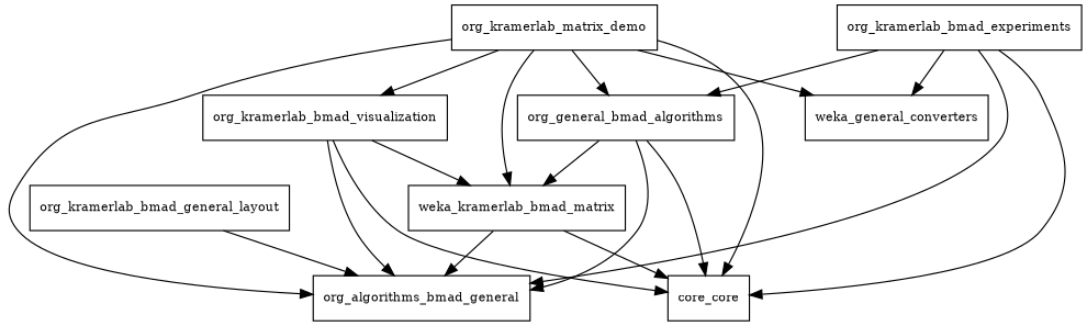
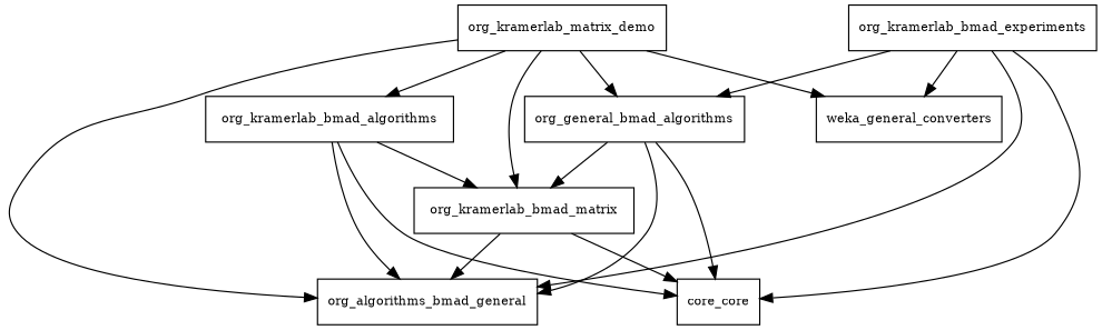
  digraph {
    node [fontsize=10.0 shape=box]
    n1 [label=org_general_bmad_algorithms]
    n2 [label=org_algorithms_bmad_general]
-   org_kramerlab_bmad_matrix [label=weka_kramerlab_bmad_matrix]
+   org_kramerlab_bmad_matrix
    n4 [label=core_core]
-   org_kramerlab_bmad_general_layout
    n6 [label=org_kramerlab_matrix_demo]
-   org_kramerlab_bmad_visualization
+   org_kramerlab_bmad_visualization [label=org_kramerlab_bmad_algorithms]
    n8 [label=weka_general_converters]
    org_kramerlab_bmad_experiments
    n1 -> n2
    n1 -> org_kramerlab_bmad_matrix
    n1 -> n4
    org_kramerlab_bmad_matrix -> n2
    org_kramerlab_bmad_matrix -> n4
-   org_kramerlab_bmad_general_layout -> n2
    n6 -> n1
    n6 -> n2
    n6 -> org_kramerlab_bmad_matrix
-   n6 -> n4
    n6 -> org_kramerlab_bmad_visualization
    n6 -> n8
    org_kramerlab_bmad_visualization -> n2
    org_kramerlab_bmad_visualization -> org_kramerlab_bmad_matrix
    org_kramerlab_bmad_visualization -> n4
    org_kramerlab_bmad_experiments -> n1
    org_kramerlab_bmad_experiments -> n2
    org_kramerlab_bmad_experiments -> n4
    org_kramerlab_bmad_experiments -> n8
  }
